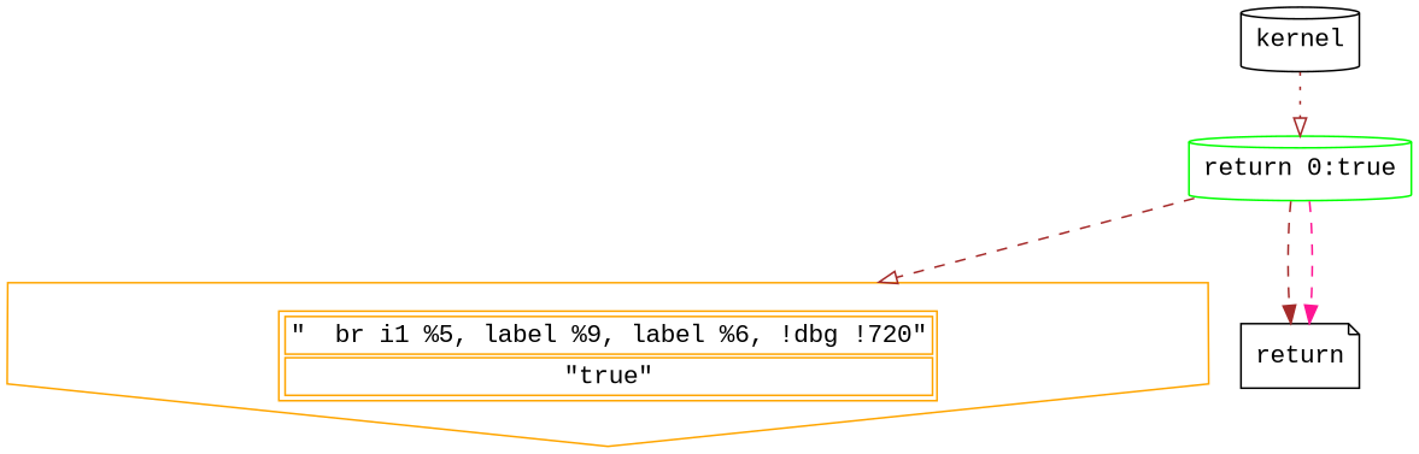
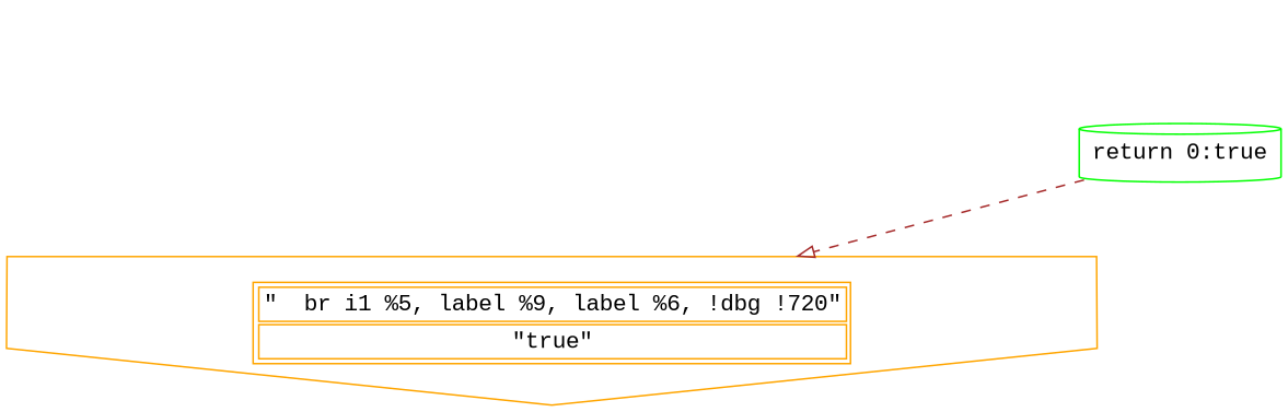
  digraph {
    fontname="Liberation Mono"
    node [fontname="Liberation Mono" shape=cylinder]
    edge [arrowhead=onormal color=brown fontname="Liberation Mono" style=dashed]
    n1 [color=green label="return 0:true"]
    n2 [color=orange label=<<table><tr><td>"  br i1 %5, label %9, label %6, !dbg !720"</td></tr><tr><td>"true"</td></tr></table>> shape=invhouse]
-   return [shape=note]
-   kernel
    n1 -> n2
-   n1 -> return [arrowhead=normal]
-   n1 -> return [arrowhead=normal color=deeppink]
-   kernel -> n1 [style=dotted]
  }
